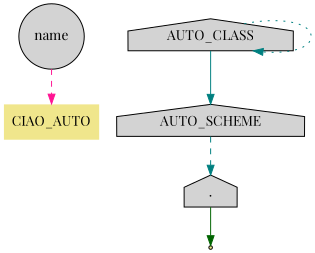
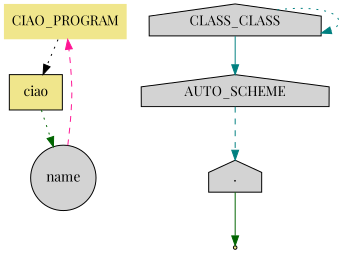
  digraph {
    fontname="Playfair Display"
    node [fillcolor=lightgrey fontname="Playfair Display" shape=house style=filled]
    edge [color=teal fontname="Playfair Display" style=dotted]
-   n1 [fillcolor=khaki label=CIAO_AUTO shape=plaintext]
+   n1 [fillcolor=khaki label=CIAO_PROGRAM shape=plaintext]
+   n2 [fillcolor=khaki label=ciao shape=box]
    n3 [label=name shape=circle]
-   n4 [label=AUTO_CLASS]
+   n4 [label=CLASS_CLASS]
    n5 [label=AUTO_SCHEME]
    n6 [label="."]
    end [fillcolor=khaki shape=point]
+   n1 -> n2 [color=black]
+   n2 -> n3 [color=darkgreen]
    n3 -> n1 [color=deeppink style=dashed]
    n4 -> n4
    n4 -> n5 [style=solid]
    n5 -> n6 [style=dashed]
    n6 -> end [color=darkgreen style=solid]
  }
